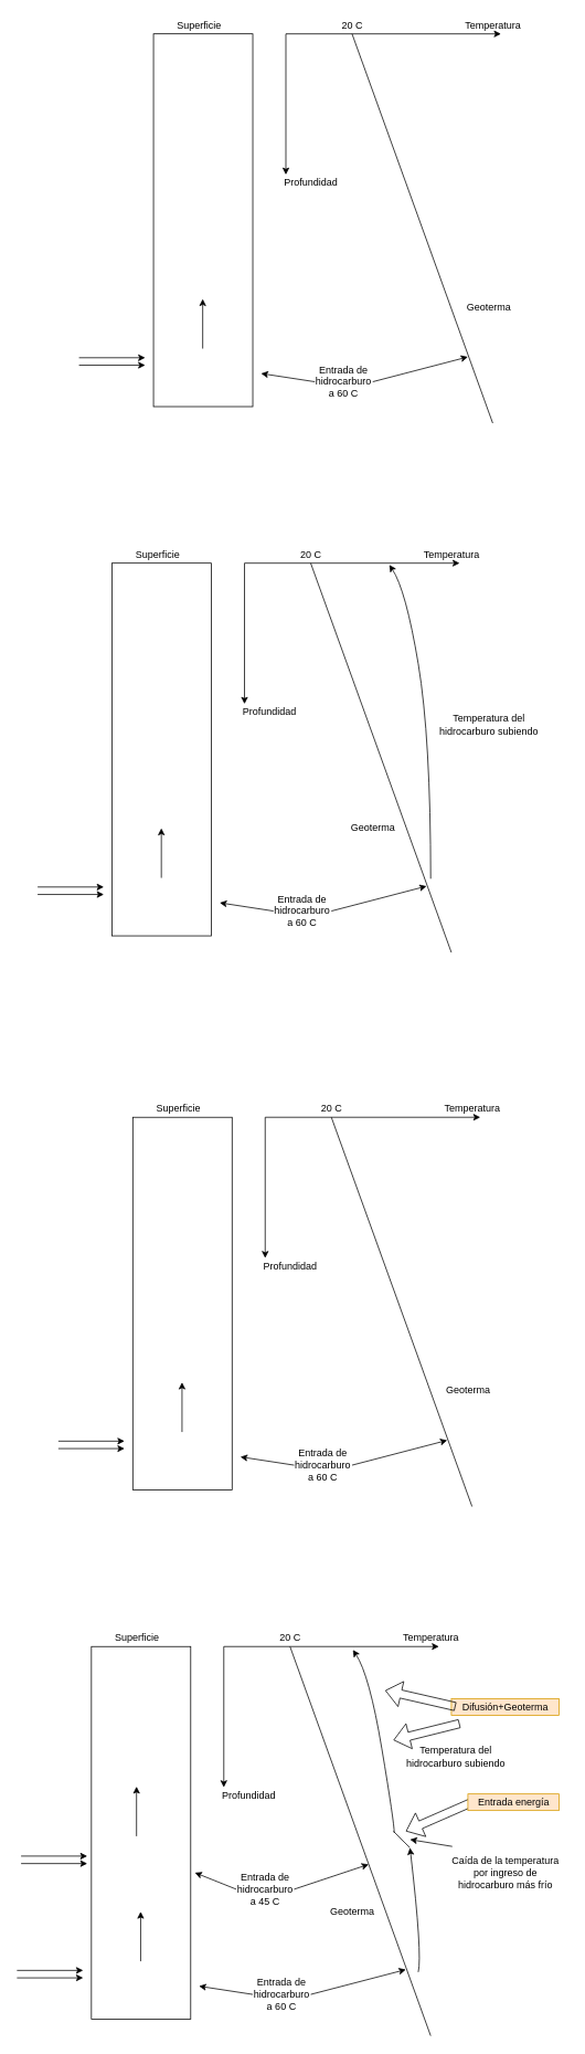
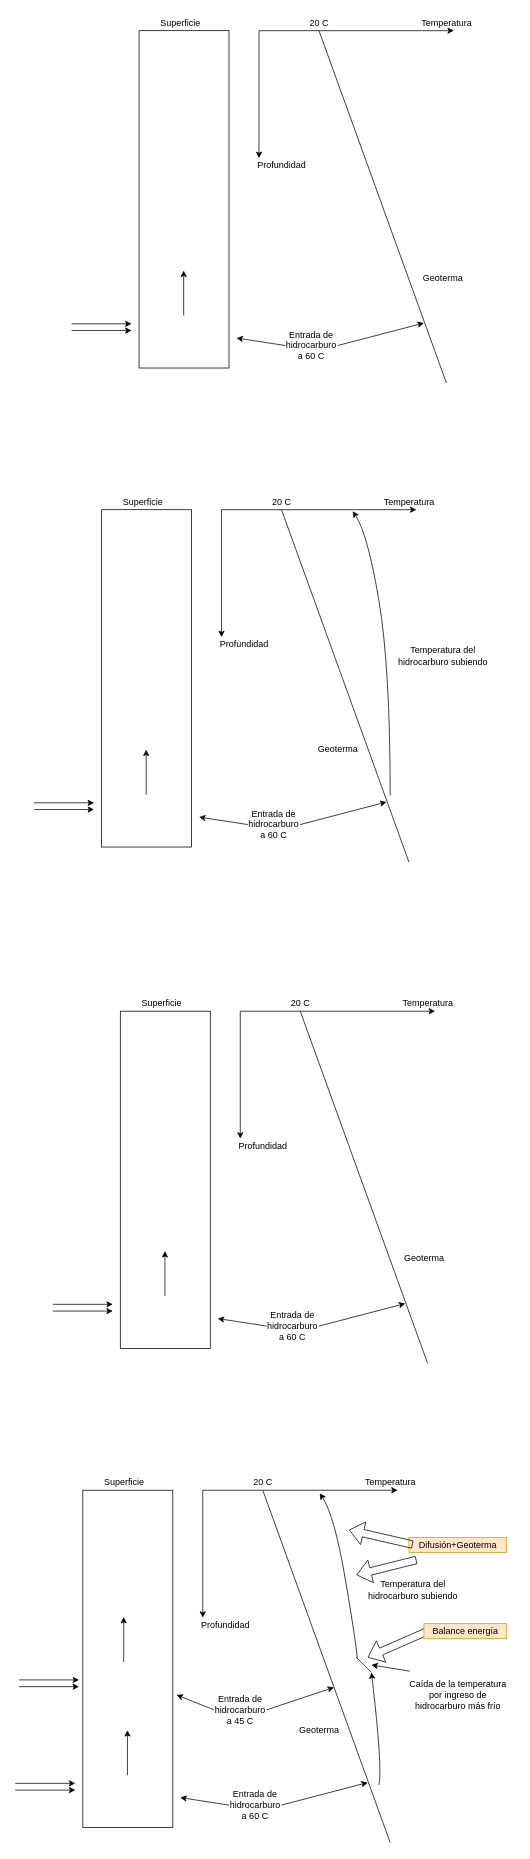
  <mxCell id="0" />
  <mxCell id="1" parent="0" />
  <mxCell id="2" value="" style="rounded=0;whiteSpace=wrap;html=1;" vertex="1" parent="1"><mxGeometry x="185" y="40" width="120" height="450" as="geometry" /></mxCell>
  <mxCell id="3" value="" style="endArrow=classic;html=1;" edge="1" parent="1"><mxGeometry width="50" height="50" relative="1" as="geometry"><mxPoint x="345" y="40" as="sourcePoint" /><mxPoint x="605" y="40" as="targetPoint" /></mxGeometry></mxCell>
  <mxCell id="4" value="" style="endArrow=classic;html=1;" edge="1" parent="1"><mxGeometry width="50" height="50" relative="1" as="geometry"><mxPoint x="345" y="40" as="sourcePoint" /><mxPoint x="345" y="210" as="targetPoint" /></mxGeometry></mxCell>
  <mxCell id="5" value="&lt;div&gt;Temperatura&lt;/div&gt;" style="text;html=1;resizable=0;autosize=1;align=center;verticalAlign=middle;points=[];fillColor=none;strokeColor=none;rounded=0;" vertex="1" parent="1"><mxGeometry x="555" y="20" width="80" height="20" as="geometry" /></mxCell>
  <mxCell id="6" value="&lt;div&gt;Profundidad&lt;/div&gt;" style="text;html=1;resizable=0;autosize=1;align=center;verticalAlign=middle;points=[];fillColor=none;strokeColor=none;rounded=0;" vertex="1" parent="1"><mxGeometry x="335" y="210" width="80" height="20" as="geometry" /></mxCell>
  <mxCell id="7" value="" style="endArrow=none;html=1;" edge="1" parent="1"><mxGeometry width="50" height="50" relative="1" as="geometry"><mxPoint x="595" y="510" as="sourcePoint" /><mxPoint x="425" y="40" as="targetPoint" /></mxGeometry></mxCell>
  <mxCell id="8" value="&lt;div&gt;Geoterma&lt;/div&gt;" style="text;html=1;resizable=0;autosize=1;align=center;verticalAlign=middle;points=[];fillColor=none;strokeColor=none;rounded=0;" vertex="1" parent="1"><mxGeometry x="555" y="360" width="70" height="20" as="geometry" /></mxCell>
  <mxCell id="9" value="20 C" style="text;html=1;resizable=0;autosize=1;align=center;verticalAlign=middle;points=[];fillColor=none;strokeColor=none;rounded=0;" vertex="1" parent="1"><mxGeometry x="405" y="20" width="40" height="20" as="geometry" /></mxCell>
  <mxCell id="10" value="Superficie" style="text;html=1;resizable=0;autosize=1;align=center;verticalAlign=middle;points=[];fillColor=none;strokeColor=none;rounded=0;" vertex="1" parent="1"><mxGeometry x="205" y="20" width="70" height="20" as="geometry" /></mxCell>
  <mxCell id="11" value="" style="endArrow=classic;html=1;" edge="1" parent="1"><mxGeometry width="50" height="50" relative="1" as="geometry"><mxPoint x="95" y="431" as="sourcePoint" /><mxPoint x="175" y="431" as="targetPoint" /></mxGeometry></mxCell>
  <mxCell id="12" value="" style="endArrow=classic;html=1;" edge="1" parent="1"><mxGeometry width="50" height="50" relative="1" as="geometry"><mxPoint x="95" y="440" as="sourcePoint" /><mxPoint x="175" y="440" as="targetPoint" /></mxGeometry></mxCell>
  <mxCell id="13" value="Entrada de hidrocarburo a 60 C" style="text;html=1;strokeColor=none;fillColor=none;align=center;verticalAlign=middle;whiteSpace=wrap;rounded=0;" vertex="1" parent="1"><mxGeometry x="380" y="440" width="70" height="40" as="geometry" /></mxCell>
  <mxCell id="14" value="" style="endArrow=classic;html=1;exitX=0;exitY=0.5;exitDx=0;exitDy=0;" edge="1" parent="1" source="13"><mxGeometry width="50" height="50" relative="1" as="geometry"><mxPoint x="330" y="485" as="sourcePoint" /><mxPoint x="315" y="450" as="targetPoint" /></mxGeometry></mxCell>
  <mxCell id="15" value="" style="endArrow=classic;html=1;exitX=1;exitY=0.5;exitDx=0;exitDy=0;" edge="1" parent="1" source="13"><mxGeometry width="50" height="50" relative="1" as="geometry"><mxPoint x="450" y="480" as="sourcePoint" /><mxPoint x="565" y="430" as="targetPoint" /></mxGeometry></mxCell>
  <mxCell id="16" value="" style="endArrow=classic;html=1;" edge="1" parent="1"><mxGeometry width="50" height="50" relative="1" as="geometry"><mxPoint x="244.5" y="420" as="sourcePoint" /><mxPoint x="244.5" y="360" as="targetPoint" /></mxGeometry></mxCell>
  <mxCell id="17" value="" style="rounded=0;whiteSpace=wrap;html=1;" vertex="1" parent="1"><mxGeometry x="135" y="679" width="120" height="450" as="geometry" /></mxCell>
  <mxCell id="18" value="" style="endArrow=classic;html=1;" edge="1" parent="1"><mxGeometry width="50" height="50" relative="1" as="geometry"><mxPoint x="295" y="679" as="sourcePoint" /><mxPoint x="555" y="679" as="targetPoint" /></mxGeometry></mxCell>
  <mxCell id="19" value="" style="endArrow=classic;html=1;" edge="1" parent="1"><mxGeometry width="50" height="50" relative="1" as="geometry"><mxPoint x="295" y="679" as="sourcePoint" /><mxPoint x="295" y="849" as="targetPoint" /></mxGeometry></mxCell>
  <mxCell id="20" value="&lt;div&gt;Temperatura&lt;/div&gt;" style="text;html=1;resizable=0;autosize=1;align=center;verticalAlign=middle;points=[];fillColor=none;strokeColor=none;rounded=0;" vertex="1" parent="1"><mxGeometry x="505" y="659" width="80" height="20" as="geometry" /></mxCell>
  <mxCell id="21" value="&lt;div&gt;Profundidad&lt;/div&gt;" style="text;html=1;resizable=0;autosize=1;align=center;verticalAlign=middle;points=[];fillColor=none;strokeColor=none;rounded=0;" vertex="1" parent="1"><mxGeometry x="285" y="849" width="80" height="20" as="geometry" /></mxCell>
  <mxCell id="22" value="" style="endArrow=none;html=1;" edge="1" parent="1"><mxGeometry width="50" height="50" relative="1" as="geometry"><mxPoint x="545" y="1149" as="sourcePoint" /><mxPoint x="375" y="679" as="targetPoint" /></mxGeometry></mxCell>
  <mxCell id="23" value="&lt;div&gt;Geoterma&lt;/div&gt;" style="text;html=1;resizable=0;autosize=1;align=center;verticalAlign=middle;points=[];fillColor=none;strokeColor=none;rounded=0;" vertex="1" parent="1"><mxGeometry x="415" y="989" width="70" height="20" as="geometry" /></mxCell>
  <mxCell id="24" value="20 C" style="text;html=1;resizable=0;autosize=1;align=center;verticalAlign=middle;points=[];fillColor=none;strokeColor=none;rounded=0;" vertex="1" parent="1"><mxGeometry x="355" y="659" width="40" height="20" as="geometry" /></mxCell>
  <mxCell id="25" value="Superficie" style="text;html=1;resizable=0;autosize=1;align=center;verticalAlign=middle;points=[];fillColor=none;strokeColor=none;rounded=0;" vertex="1" parent="1"><mxGeometry x="155" y="659" width="70" height="20" as="geometry" /></mxCell>
  <mxCell id="26" value="" style="endArrow=classic;html=1;" edge="1" parent="1"><mxGeometry width="50" height="50" relative="1" as="geometry"><mxPoint x="45" y="1070" as="sourcePoint" /><mxPoint x="125" y="1070" as="targetPoint" /></mxGeometry></mxCell>
  <mxCell id="27" value="" style="endArrow=classic;html=1;" edge="1" parent="1"><mxGeometry width="50" height="50" relative="1" as="geometry"><mxPoint x="45" y="1079" as="sourcePoint" /><mxPoint x="125" y="1079" as="targetPoint" /></mxGeometry></mxCell>
  <mxCell id="28" value="Entrada de hidrocarburo a 60 C" style="text;html=1;strokeColor=none;fillColor=none;align=center;verticalAlign=middle;whiteSpace=wrap;rounded=0;" vertex="1" parent="1"><mxGeometry x="330" y="1079" width="70" height="40" as="geometry" /></mxCell>
  <mxCell id="29" value="" style="endArrow=classic;html=1;exitX=0;exitY=0.5;exitDx=0;exitDy=0;" edge="1" parent="1" source="28"><mxGeometry width="50" height="50" relative="1" as="geometry"><mxPoint x="280" y="1124" as="sourcePoint" /><mxPoint x="265" y="1089" as="targetPoint" /></mxGeometry></mxCell>
  <mxCell id="30" value="" style="endArrow=classic;html=1;exitX=1;exitY=0.5;exitDx=0;exitDy=0;" edge="1" parent="1" source="28"><mxGeometry width="50" height="50" relative="1" as="geometry"><mxPoint x="400" y="1119" as="sourcePoint" /><mxPoint x="515" y="1069" as="targetPoint" /></mxGeometry></mxCell>
  <mxCell id="31" value="" style="endArrow=classic;html=1;" edge="1" parent="1"><mxGeometry width="50" height="50" relative="1" as="geometry"><mxPoint x="194.5" y="1059" as="sourcePoint" /><mxPoint x="194.5" y="999" as="targetPoint" /></mxGeometry></mxCell>
  <mxCell id="32" value="" style="curved=1;endArrow=classic;html=1;" edge="1" parent="1"><mxGeometry width="50" height="50" relative="1" as="geometry"><mxPoint x="520" y="1060" as="sourcePoint" /><mxPoint x="470" y="681" as="targetPoint" /><Array as="points"><mxPoint x="520" y="890" /><mxPoint x="490" y="711" /></Array></mxGeometry></mxCell>
  <mxCell id="33" value="&lt;div&gt;Temperatura del &lt;br&gt;&lt;/div&gt;&lt;div&gt;hidrocarburo subiendo&lt;/div&gt;" style="text;html=1;resizable=0;autosize=1;align=center;verticalAlign=middle;points=[];fillColor=none;strokeColor=none;rounded=0;" vertex="1" parent="1"><mxGeometry x="520" y="859" width="140" height="30" as="geometry" /></mxCell>
  <mxCell id="34" value="" style="rounded=0;whiteSpace=wrap;html=1;" vertex="1" parent="1"><mxGeometry x="160" y="1348" width="120" height="450" as="geometry" /></mxCell>
  <mxCell id="35" value="" style="endArrow=classic;html=1;" edge="1" parent="1"><mxGeometry width="50" height="50" relative="1" as="geometry"><mxPoint x="320" y="1348" as="sourcePoint" /><mxPoint x="580" y="1348" as="targetPoint" /></mxGeometry></mxCell>
  <mxCell id="36" value="" style="endArrow=classic;html=1;" edge="1" parent="1"><mxGeometry width="50" height="50" relative="1" as="geometry"><mxPoint x="320" y="1348" as="sourcePoint" /><mxPoint x="320" y="1518" as="targetPoint" /></mxGeometry></mxCell>
  <mxCell id="37" value="&lt;div&gt;Temperatura&lt;/div&gt;" style="text;html=1;resizable=0;autosize=1;align=center;verticalAlign=middle;points=[];fillColor=none;strokeColor=none;rounded=0;" vertex="1" parent="1"><mxGeometry x="530" y="1328" width="80" height="20" as="geometry" /></mxCell>
  <mxCell id="38" value="&lt;div&gt;Profundidad&lt;/div&gt;" style="text;html=1;resizable=0;autosize=1;align=center;verticalAlign=middle;points=[];fillColor=none;strokeColor=none;rounded=0;" vertex="1" parent="1"><mxGeometry x="310" y="1518" width="80" height="20" as="geometry" /></mxCell>
  <mxCell id="39" value="" style="endArrow=none;html=1;" edge="1" parent="1"><mxGeometry width="50" height="50" relative="1" as="geometry"><mxPoint x="570" y="1818" as="sourcePoint" /><mxPoint x="400" y="1348" as="targetPoint" /></mxGeometry></mxCell>
  <mxCell id="40" value="&lt;div&gt;Geoterma&lt;/div&gt;" style="text;html=1;resizable=0;autosize=1;align=center;verticalAlign=middle;points=[];fillColor=none;strokeColor=none;rounded=0;" vertex="1" parent="1"><mxGeometry x="530" y="1668" width="70" height="20" as="geometry" /></mxCell>
  <mxCell id="41" value="20 C" style="text;html=1;resizable=0;autosize=1;align=center;verticalAlign=middle;points=[];fillColor=none;strokeColor=none;rounded=0;" vertex="1" parent="1"><mxGeometry x="380" y="1328" width="40" height="20" as="geometry" /></mxCell>
  <mxCell id="42" value="Superficie" style="text;html=1;resizable=0;autosize=1;align=center;verticalAlign=middle;points=[];fillColor=none;strokeColor=none;rounded=0;" vertex="1" parent="1"><mxGeometry x="180" y="1328" width="70" height="20" as="geometry" /></mxCell>
  <mxCell id="43" value="" style="endArrow=classic;html=1;" edge="1" parent="1"><mxGeometry width="50" height="50" relative="1" as="geometry"><mxPoint x="70" y="1739" as="sourcePoint" /><mxPoint x="150" y="1739" as="targetPoint" /></mxGeometry></mxCell>
  <mxCell id="44" value="" style="endArrow=classic;html=1;" edge="1" parent="1"><mxGeometry width="50" height="50" relative="1" as="geometry"><mxPoint x="70" y="1748" as="sourcePoint" /><mxPoint x="150" y="1748" as="targetPoint" /></mxGeometry></mxCell>
  <mxCell id="45" value="Entrada de hidrocarburo a 60 C" style="text;html=1;strokeColor=none;fillColor=none;align=center;verticalAlign=middle;whiteSpace=wrap;rounded=0;" vertex="1" parent="1"><mxGeometry x="355" y="1748" width="70" height="40" as="geometry" /></mxCell>
  <mxCell id="46" value="" style="endArrow=classic;html=1;exitX=0;exitY=0.5;exitDx=0;exitDy=0;" edge="1" parent="1" source="45"><mxGeometry width="50" height="50" relative="1" as="geometry"><mxPoint x="305" y="1793" as="sourcePoint" /><mxPoint x="290" y="1758" as="targetPoint" /></mxGeometry></mxCell>
  <mxCell id="47" value="" style="endArrow=classic;html=1;exitX=1;exitY=0.5;exitDx=0;exitDy=0;" edge="1" parent="1" source="45"><mxGeometry width="50" height="50" relative="1" as="geometry"><mxPoint x="425" y="1788" as="sourcePoint" /><mxPoint x="540" y="1738" as="targetPoint" /></mxGeometry></mxCell>
  <mxCell id="48" value="" style="endArrow=classic;html=1;" edge="1" parent="1"><mxGeometry width="50" height="50" relative="1" as="geometry"><mxPoint x="219.5" y="1728" as="sourcePoint" /><mxPoint x="219.5" y="1668" as="targetPoint" /></mxGeometry></mxCell>
  <mxCell id="49" value="" style="rounded=0;whiteSpace=wrap;html=1;" vertex="1" parent="1"><mxGeometry x="110" y="1987" width="120" height="450" as="geometry" /></mxCell>
  <mxCell id="50" value="" style="endArrow=classic;html=1;" edge="1" parent="1"><mxGeometry width="50" height="50" relative="1" as="geometry"><mxPoint x="270" y="1987" as="sourcePoint" /><mxPoint x="530" y="1987" as="targetPoint" /></mxGeometry></mxCell>
  <mxCell id="51" value="" style="endArrow=classic;html=1;" edge="1" parent="1"><mxGeometry width="50" height="50" relative="1" as="geometry"><mxPoint x="270" y="1987" as="sourcePoint" /><mxPoint x="270" y="2157" as="targetPoint" /></mxGeometry></mxCell>
  <mxCell id="52" value="&lt;div&gt;Temperatura&lt;/div&gt;" style="text;html=1;resizable=0;autosize=1;align=center;verticalAlign=middle;points=[];fillColor=none;strokeColor=none;rounded=0;" vertex="1" parent="1"><mxGeometry x="480" y="1967" width="80" height="20" as="geometry" /></mxCell>
  <mxCell id="53" value="&lt;div&gt;Profundidad&lt;/div&gt;" style="text;html=1;resizable=0;autosize=1;align=center;verticalAlign=middle;points=[];fillColor=none;strokeColor=none;rounded=0;" vertex="1" parent="1"><mxGeometry x="260" y="2157" width="80" height="20" as="geometry" /></mxCell>
  <mxCell id="54" value="" style="endArrow=none;html=1;" edge="1" parent="1"><mxGeometry width="50" height="50" relative="1" as="geometry"><mxPoint x="520" y="2457" as="sourcePoint" /><mxPoint x="350" y="1987" as="targetPoint" /></mxGeometry></mxCell>
  <mxCell id="55" value="&lt;div&gt;Geoterma&lt;/div&gt;" style="text;html=1;resizable=0;autosize=1;align=center;verticalAlign=middle;points=[];fillColor=none;strokeColor=none;rounded=0;" vertex="1" parent="1"><mxGeometry x="390" y="2297" width="70" height="20" as="geometry" /></mxCell>
  <mxCell id="56" value="20 C" style="text;html=1;resizable=0;autosize=1;align=center;verticalAlign=middle;points=[];fillColor=none;strokeColor=none;rounded=0;" vertex="1" parent="1"><mxGeometry x="330" y="1967" width="40" height="20" as="geometry" /></mxCell>
  <mxCell id="57" value="Superficie" style="text;html=1;resizable=0;autosize=1;align=center;verticalAlign=middle;points=[];fillColor=none;strokeColor=none;rounded=0;" vertex="1" parent="1"><mxGeometry x="130" y="1967" width="70" height="20" as="geometry" /></mxCell>
  <mxCell id="58" value="" style="endArrow=classic;html=1;" edge="1" parent="1"><mxGeometry width="50" height="50" relative="1" as="geometry"><mxPoint x="20" y="2378" as="sourcePoint" /><mxPoint x="100" y="2378" as="targetPoint" /></mxGeometry></mxCell>
  <mxCell id="59" value="" style="endArrow=classic;html=1;" edge="1" parent="1"><mxGeometry width="50" height="50" relative="1" as="geometry"><mxPoint x="20" y="2387" as="sourcePoint" /><mxPoint x="100" y="2387" as="targetPoint" /></mxGeometry></mxCell>
  <mxCell id="60" value="Entrada de hidrocarburo a 60 C" style="text;html=1;strokeColor=none;fillColor=none;align=center;verticalAlign=middle;whiteSpace=wrap;rounded=0;" vertex="1" parent="1"><mxGeometry x="305" y="2387" width="70" height="40" as="geometry" /></mxCell>
  <mxCell id="61" value="" style="endArrow=classic;html=1;exitX=0;exitY=0.5;exitDx=0;exitDy=0;" edge="1" parent="1" source="60"><mxGeometry width="50" height="50" relative="1" as="geometry"><mxPoint x="255" y="2432" as="sourcePoint" /><mxPoint x="240" y="2397" as="targetPoint" /></mxGeometry></mxCell>
  <mxCell id="62" value="" style="endArrow=classic;html=1;exitX=1;exitY=0.5;exitDx=0;exitDy=0;" edge="1" parent="1" source="60"><mxGeometry width="50" height="50" relative="1" as="geometry"><mxPoint x="375" y="2427" as="sourcePoint" /><mxPoint x="490" y="2377" as="targetPoint" /></mxGeometry></mxCell>
  <mxCell id="63" value="" style="endArrow=classic;html=1;" edge="1" parent="1"><mxGeometry width="50" height="50" relative="1" as="geometry"><mxPoint x="169.5" y="2367" as="sourcePoint" /><mxPoint x="169.5" y="2307" as="targetPoint" /></mxGeometry></mxCell>
  <mxCell id="64" value="" style="curved=1;endArrow=classic;html=1;" edge="1" parent="1"><mxGeometry width="50" height="50" relative="1" as="geometry"><mxPoint x="476" y="2212" as="sourcePoint" /><mxPoint x="426" y="1991" as="targetPoint" /><Array as="points"><mxPoint x="476" y="2200" /><mxPoint x="446" y="2021" /></Array></mxGeometry></mxCell>
  <mxCell id="65" value="&lt;div&gt;Temperatura del &lt;br&gt;&lt;/div&gt;&lt;div&gt;hidrocarburo subiendo&lt;/div&gt;" style="text;html=1;resizable=0;autosize=1;align=center;verticalAlign=middle;points=[];fillColor=none;strokeColor=none;rounded=0;" vertex="1" parent="1"><mxGeometry x="480" y="2105" width="140" height="30" as="geometry" /></mxCell>
  <mxCell id="66" value="" style="endArrow=classic;html=1;" edge="1" parent="1"><mxGeometry width="50" height="50" relative="1" as="geometry"><mxPoint x="25" y="2240" as="sourcePoint" /><mxPoint x="105" y="2240" as="targetPoint" /></mxGeometry></mxCell>
  <mxCell id="67" value="" style="endArrow=classic;html=1;" edge="1" parent="1"><mxGeometry width="50" height="50" relative="1" as="geometry"><mxPoint x="25" y="2249" as="sourcePoint" /><mxPoint x="105" y="2249" as="targetPoint" /></mxGeometry></mxCell>
  <mxCell id="68" value="Entrada de hidrocarburo a 45 C" style="text;html=1;strokeColor=none;fillColor=none;align=center;verticalAlign=middle;whiteSpace=wrap;rounded=0;" vertex="1" parent="1"><mxGeometry x="285" y="2260" width="70" height="40" as="geometry" /></mxCell>
  <mxCell id="69" value="" style="endArrow=classic;html=1;exitX=0;exitY=0.5;exitDx=0;exitDy=0;" edge="1" parent="1" source="68"><mxGeometry width="50" height="50" relative="1" as="geometry"><mxPoint x="240" y="2295" as="sourcePoint" /><mxPoint x="235" y="2260" as="targetPoint" /></mxGeometry></mxCell>
  <mxCell id="70" value="" style="endArrow=classic;html=1;exitX=1;exitY=0.5;exitDx=0;exitDy=0;" edge="1" parent="1" source="68"><mxGeometry width="50" height="50" relative="1" as="geometry"><mxPoint x="360" y="2290" as="sourcePoint" /><mxPoint x="445" y="2250" as="targetPoint" /></mxGeometry></mxCell>
  <mxCell id="71" value="" style="curved=1;endArrow=classic;html=1;" edge="1" parent="1"><mxGeometry width="50" height="50" relative="1" as="geometry"><mxPoint x="505" y="2380" as="sourcePoint" /><mxPoint x="495" y="2230" as="targetPoint" /><Array as="points"><mxPoint x="510" y="2359" /></Array></mxGeometry></mxCell>
  <mxCell id="72" value="" style="endArrow=none;html=1;" edge="1" parent="1"><mxGeometry width="50" height="50" relative="1" as="geometry"><mxPoint x="495" y="2230" as="sourcePoint" /><mxPoint x="475" y="2210" as="targetPoint" /></mxGeometry></mxCell>
  <mxCell id="73" value="&lt;div&gt;Caída de la temperatura &lt;br&gt;&lt;/div&gt;&lt;div&gt;por ingreso de &lt;br&gt;&lt;/div&gt;&lt;div&gt;hidrocarburo más frío&lt;/div&gt;" style="text;html=1;resizable=0;autosize=1;align=center;verticalAlign=middle;points=[];fillColor=none;strokeColor=none;rounded=0;" vertex="1" parent="1"><mxGeometry x="535" y="2235" width="150" height="50" as="geometry" /></mxCell>
  <mxCell id="74" value="" style="endArrow=classic;html=1;exitX=0.074;exitY=-0.133;exitDx=0;exitDy=0;exitPerimeter=0;" edge="1" parent="1" source="73"><mxGeometry width="50" height="50" relative="1" as="geometry"><mxPoint x="565" y="2210" as="sourcePoint" /><mxPoint x="495" y="2220" as="targetPoint" /></mxGeometry></mxCell>
  <mxCell id="75" value="" style="endArrow=classic;html=1;" edge="1" parent="1"><mxGeometry width="50" height="50" relative="1" as="geometry"><mxPoint x="164.5" y="2216" as="sourcePoint" /><mxPoint x="164.5" y="2156" as="targetPoint" /></mxGeometry></mxCell>
  <mxCell id="76" value="&lt;div&gt;Difusión+Geoterma&lt;/div&gt;" style="text;html=1;resizable=0;autosize=1;align=center;verticalAlign=middle;points=[];fillColor=#ffe6cc;strokeColor=#d79b00;rounded=0;" vertex="1" parent="1"><mxGeometry x="545" y="2050" width="130" height="20" as="geometry" /></mxCell>
  <mxCell id="77" value="" style="shape=flexArrow;endArrow=classic;html=1;" edge="1" parent="1"><mxGeometry width="50" height="50" relative="1" as="geometry"><mxPoint x="550" y="2059.5" as="sourcePoint" /><mxPoint x="465" y="2040" as="targetPoint" /></mxGeometry></mxCell>
  <mxCell id="78" value="" style="shape=flexArrow;endArrow=classic;html=1;" edge="1" parent="1"><mxGeometry width="50" height="50" relative="1" as="geometry"><mxPoint x="570" y="2175" as="sourcePoint" /><mxPoint x="490" y="2210" as="targetPoint" /></mxGeometry></mxCell>
- <mxCell id="79" value="Entrada energía" style="text;html=1;resizable=0;autosize=1;align=center;verticalAlign=middle;points=[];fillColor=#ffe6cc;strokeColor=#d79b00;rounded=0;" vertex="1" parent="1"><mxGeometry x="565" y="2165" width="110" height="20" as="geometry" /></mxCell>
+ <mxCell id="79" value="Balance energía" style="text;html=1;resizable=0;autosize=1;align=center;verticalAlign=middle;points=[];fillColor=#ffe6cc;strokeColor=#d79b00;rounded=0;" vertex="1" parent="1"><mxGeometry x="565" y="2165" width="110" height="20" as="geometry" /></mxCell>
  <mxCell id="80" value="" style="shape=flexArrow;endArrow=classic;html=1;" edge="1" parent="1"><mxGeometry width="50" height="50" relative="1" as="geometry"><mxPoint x="555" y="2080" as="sourcePoint" /><mxPoint x="475" y="2100" as="targetPoint" /></mxGeometry></mxCell>
